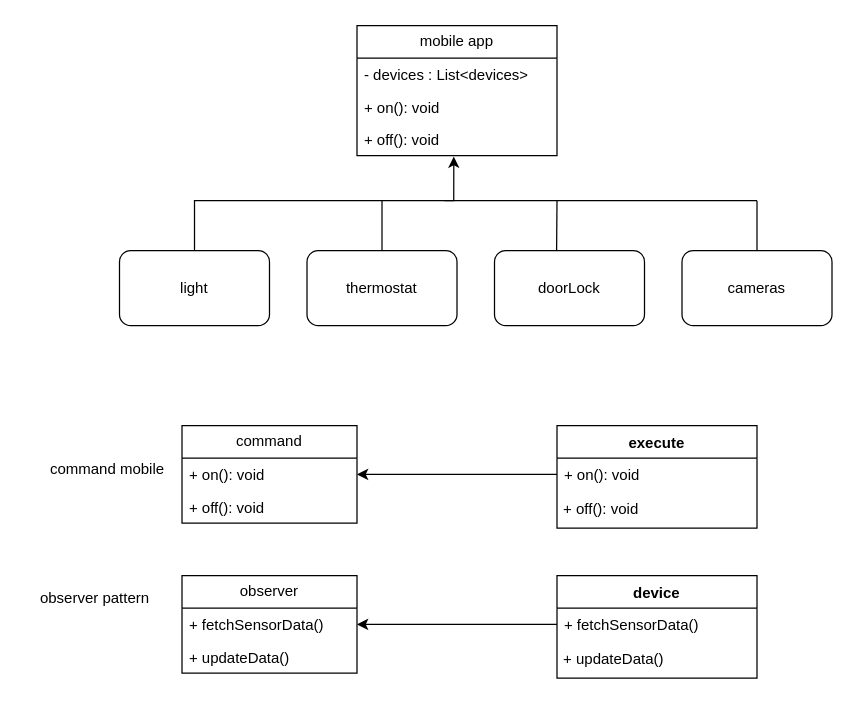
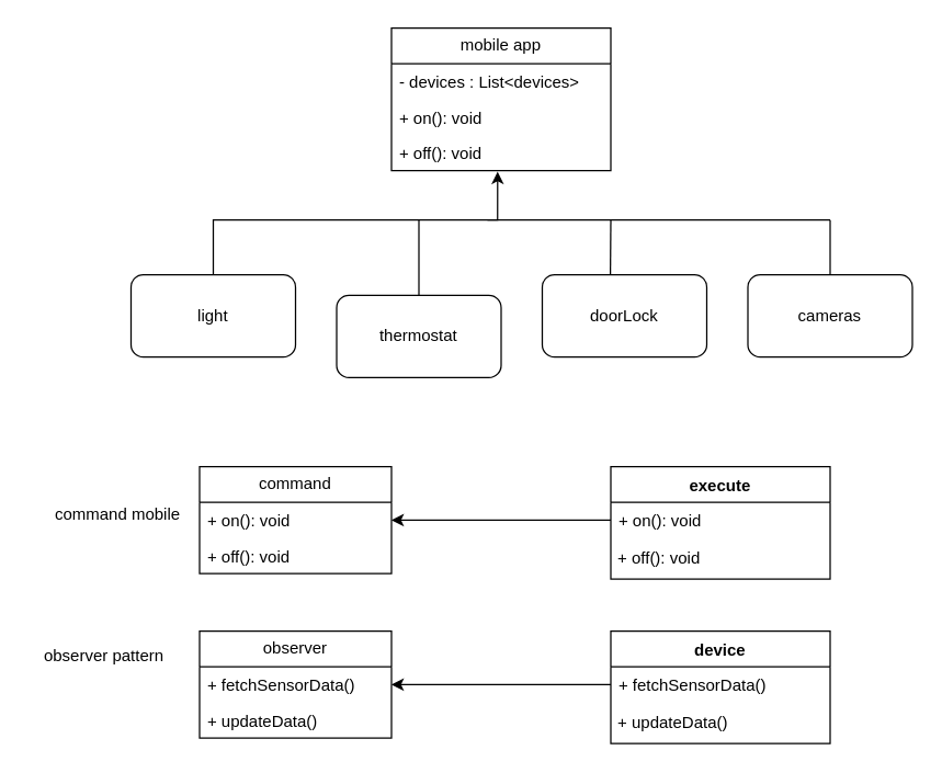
  <mxCell id="0" />
  <mxCell id="1" parent="0" />
  <mxCell id="2" value="mobile app" style="swimlane;fontStyle=0;childLayout=stackLayout;horizontal=1;startSize=26;fillColor=none;horizontalStack=0;resizeParent=1;resizeParentMax=0;resizeLast=0;collapsible=1;marginBottom=0;whiteSpace=wrap;html=1;" vertex="1" parent="1"><mxGeometry x="285" y="20" width="160" height="104" as="geometry" /></mxCell>
  <mxCell id="3" value="- devices : List&amp;lt;devices&amp;gt;" style="text;strokeColor=none;fillColor=none;align=left;verticalAlign=top;spacingLeft=4;spacingRight=4;overflow=hidden;rotatable=0;points=[[0,0.5],[1,0.5]];portConstraint=eastwest;whiteSpace=wrap;html=1;" vertex="1" parent="2"><mxGeometry y="26" width="160" height="26" as="geometry" /></mxCell>
  <mxCell id="4" value="+ on(): void" style="text;strokeColor=none;fillColor=none;align=left;verticalAlign=top;spacingLeft=4;spacingRight=4;overflow=hidden;rotatable=0;points=[[0,0.5],[1,0.5]];portConstraint=eastwest;whiteSpace=wrap;html=1;" vertex="1" parent="2"><mxGeometry y="52" width="160" height="26" as="geometry" /></mxCell>
  <mxCell id="5" value="+ off(): void" style="text;strokeColor=none;fillColor=none;align=left;verticalAlign=top;spacingLeft=4;spacingRight=4;overflow=hidden;rotatable=0;points=[[0,0.5],[1,0.5]];portConstraint=eastwest;whiteSpace=wrap;html=1;" vertex="1" parent="2"><mxGeometry y="78" width="160" height="26" as="geometry" /></mxCell>
- <mxCell id="6" value="thermostat" style="rounded=1;whiteSpace=wrap;html=1;" vertex="1" parent="1"><mxGeometry x="245" y="200" width="120" height="60" as="geometry" /></mxCell>
+ <mxCell id="6" value="thermostat" style="rounded=1;whiteSpace=wrap;html=1;" vertex="1" parent="1"><mxGeometry x="245" y="215" width="120" height="60" as="geometry" /></mxCell>
  <mxCell id="7" value="light" style="rounded=1;whiteSpace=wrap;html=1;" vertex="1" parent="1"><mxGeometry x="95" y="200" width="120" height="60" as="geometry" /></mxCell>
  <mxCell id="8" value="doorLock" style="rounded=1;whiteSpace=wrap;html=1;" vertex="1" parent="1"><mxGeometry x="395" y="200" width="120" height="60" as="geometry" /></mxCell>
  <mxCell id="9" value="cameras" style="rounded=1;whiteSpace=wrap;html=1;" vertex="1" parent="1"><mxGeometry x="545" y="200" width="120" height="60" as="geometry" /></mxCell>
  <mxCell id="10" style="edgeStyle=orthogonalEdgeStyle;rounded=0;orthogonalLoop=1;jettySize=auto;html=1;entryX=0.484;entryY=1.03;entryDx=0;entryDy=0;entryPerimeter=0;" edge="1" parent="1" source="7" target="5"><mxGeometry relative="1" as="geometry"><Array as="points"><mxPoint x="155" y="160" /><mxPoint x="362" y="160" /></Array></mxGeometry></mxCell>
  <mxCell id="11" value="" style="endArrow=none;html=1;rounded=0;exitX=0.5;exitY=0;exitDx=0;exitDy=0;" edge="1" parent="1" source="6"><mxGeometry width="50" height="50" relative="1" as="geometry"><mxPoint x="255" y="210" as="sourcePoint" /><mxPoint x="305" y="160" as="targetPoint" /></mxGeometry></mxCell>
  <mxCell id="12" value="" style="endArrow=none;html=1;rounded=0;" edge="1" parent="1"><mxGeometry width="50" height="50" relative="1" as="geometry"><mxPoint x="355" y="160" as="sourcePoint" /><mxPoint x="605" y="160" as="targetPoint" /></mxGeometry></mxCell>
  <mxCell id="13" value="" style="endArrow=none;html=1;rounded=0;exitX=0.414;exitY=0.002;exitDx=0;exitDy=0;exitPerimeter=0;" edge="1" parent="1" source="8"><mxGeometry width="50" height="50" relative="1" as="geometry"><mxPoint x="395" y="210" as="sourcePoint" /><mxPoint x="445" y="160" as="targetPoint" /></mxGeometry></mxCell>
  <mxCell id="14" value="" style="endArrow=none;html=1;rounded=0;exitX=0.5;exitY=0;exitDx=0;exitDy=0;" edge="1" parent="1" source="9"><mxGeometry width="50" height="50" relative="1" as="geometry"><mxPoint x="555" y="210" as="sourcePoint" /><mxPoint x="605" y="160" as="targetPoint" /></mxGeometry></mxCell>
  <mxCell id="15" value="command" style="swimlane;fontStyle=0;childLayout=stackLayout;horizontal=1;startSize=26;fillColor=none;horizontalStack=0;resizeParent=1;resizeParentMax=0;resizeLast=0;collapsible=1;marginBottom=0;whiteSpace=wrap;html=1;" vertex="1" parent="1"><mxGeometry x="145" y="340" width="140" height="78" as="geometry" /></mxCell>
  <mxCell id="16" value="+ on(): void" style="text;strokeColor=none;fillColor=none;align=left;verticalAlign=top;spacingLeft=4;spacingRight=4;overflow=hidden;rotatable=0;points=[[0,0.5],[1,0.5]];portConstraint=eastwest;whiteSpace=wrap;html=1;" vertex="1" parent="15"><mxGeometry y="26" width="140" height="26" as="geometry" /></mxCell>
  <mxCell id="17" value="+ off(): void" style="text;strokeColor=none;fillColor=none;align=left;verticalAlign=top;spacingLeft=4;spacingRight=4;overflow=hidden;rotatable=0;points=[[0,0.5],[1,0.5]];portConstraint=eastwest;whiteSpace=wrap;html=1;" vertex="1" parent="15"><mxGeometry y="52" width="140" height="26" as="geometry" /></mxCell>
  <mxCell id="18" value="execute" style="swimlane;fontStyle=1;align=center;verticalAlign=top;childLayout=stackLayout;horizontal=1;startSize=26;horizontalStack=0;resizeParent=1;resizeParentMax=0;resizeLast=0;collapsible=1;marginBottom=0;whiteSpace=wrap;html=1;" vertex="1" parent="1"><mxGeometry x="445" y="340" width="160" height="82" as="geometry" /></mxCell>
  <mxCell id="19" value="+ on(): void" style="text;strokeColor=none;fillColor=none;align=left;verticalAlign=top;spacingLeft=4;spacingRight=4;overflow=hidden;rotatable=0;points=[[0,0.5],[1,0.5]];portConstraint=eastwest;whiteSpace=wrap;html=1;" vertex="1" parent="18"><mxGeometry y="26" width="160" height="26" as="geometry" /></mxCell>
  <mxCell id="20" value="&amp;nbsp;+ off(): void" style="text;html=1;align=left;verticalAlign=middle;resizable=0;points=[];autosize=1;strokeColor=none;fillColor=none;" vertex="1" parent="18"><mxGeometry y="52" width="160" height="30" as="geometry" /></mxCell>
  <mxCell id="21" style="edgeStyle=orthogonalEdgeStyle;rounded=0;orthogonalLoop=1;jettySize=auto;html=1;entryX=1;entryY=0.5;entryDx=0;entryDy=0;" edge="1" parent="1" source="19" target="16"><mxGeometry relative="1" as="geometry" /></mxCell>
  <mxCell id="22" value="command mobile" style="text;html=1;align=center;verticalAlign=middle;resizable=0;points=[];autosize=1;strokeColor=none;fillColor=none;" vertex="1" parent="1"><mxGeometry x="25" y="360" width="120" height="30" as="geometry" /></mxCell>
  <mxCell id="23" value="observer" style="swimlane;fontStyle=0;childLayout=stackLayout;horizontal=1;startSize=26;fillColor=none;horizontalStack=0;resizeParent=1;resizeParentMax=0;resizeLast=0;collapsible=1;marginBottom=0;whiteSpace=wrap;html=1;" vertex="1" parent="1"><mxGeometry x="145" y="460" width="140" height="78" as="geometry" /></mxCell>
  <mxCell id="24" value="+ fetchSensorData()" style="text;strokeColor=none;fillColor=none;align=left;verticalAlign=top;spacingLeft=4;spacingRight=4;overflow=hidden;rotatable=0;points=[[0,0.5],[1,0.5]];portConstraint=eastwest;whiteSpace=wrap;html=1;" vertex="1" parent="23"><mxGeometry y="26" width="140" height="26" as="geometry" /></mxCell>
  <mxCell id="25" value="+ updateData()" style="text;strokeColor=none;fillColor=none;align=left;verticalAlign=top;spacingLeft=4;spacingRight=4;overflow=hidden;rotatable=0;points=[[0,0.5],[1,0.5]];portConstraint=eastwest;whiteSpace=wrap;html=1;" vertex="1" parent="23"><mxGeometry y="52" width="140" height="26" as="geometry" /></mxCell>
  <mxCell id="26" value="device" style="swimlane;fontStyle=1;align=center;verticalAlign=top;childLayout=stackLayout;horizontal=1;startSize=26;horizontalStack=0;resizeParent=1;resizeParentMax=0;resizeLast=0;collapsible=1;marginBottom=0;whiteSpace=wrap;html=1;" vertex="1" parent="1"><mxGeometry x="445" y="460" width="160" height="82" as="geometry" /></mxCell>
  <mxCell id="27" value="+ fetchSensorData()" style="text;strokeColor=none;fillColor=none;align=left;verticalAlign=top;spacingLeft=4;spacingRight=4;overflow=hidden;rotatable=0;points=[[0,0.5],[1,0.5]];portConstraint=eastwest;whiteSpace=wrap;html=1;" vertex="1" parent="26"><mxGeometry y="26" width="160" height="26" as="geometry" /></mxCell>
  <mxCell id="28" value="&amp;nbsp;+ updateData()" style="text;html=1;align=left;verticalAlign=middle;resizable=0;points=[];autosize=1;strokeColor=none;fillColor=none;" vertex="1" parent="26"><mxGeometry y="52" width="160" height="30" as="geometry" /></mxCell>
  <mxCell id="29" style="edgeStyle=orthogonalEdgeStyle;rounded=0;orthogonalLoop=1;jettySize=auto;html=1;entryX=1;entryY=0.5;entryDx=0;entryDy=0;" edge="1" parent="1" source="27" target="24"><mxGeometry relative="1" as="geometry" /></mxCell>
  <mxCell id="30" value="observer pattern" style="text;html=1;align=center;verticalAlign=middle;resizable=0;points=[];autosize=1;strokeColor=none;fillColor=none;" vertex="1" parent="1"><mxGeometry x="20" y="463" width="110" height="30" as="geometry" /></mxCell>
